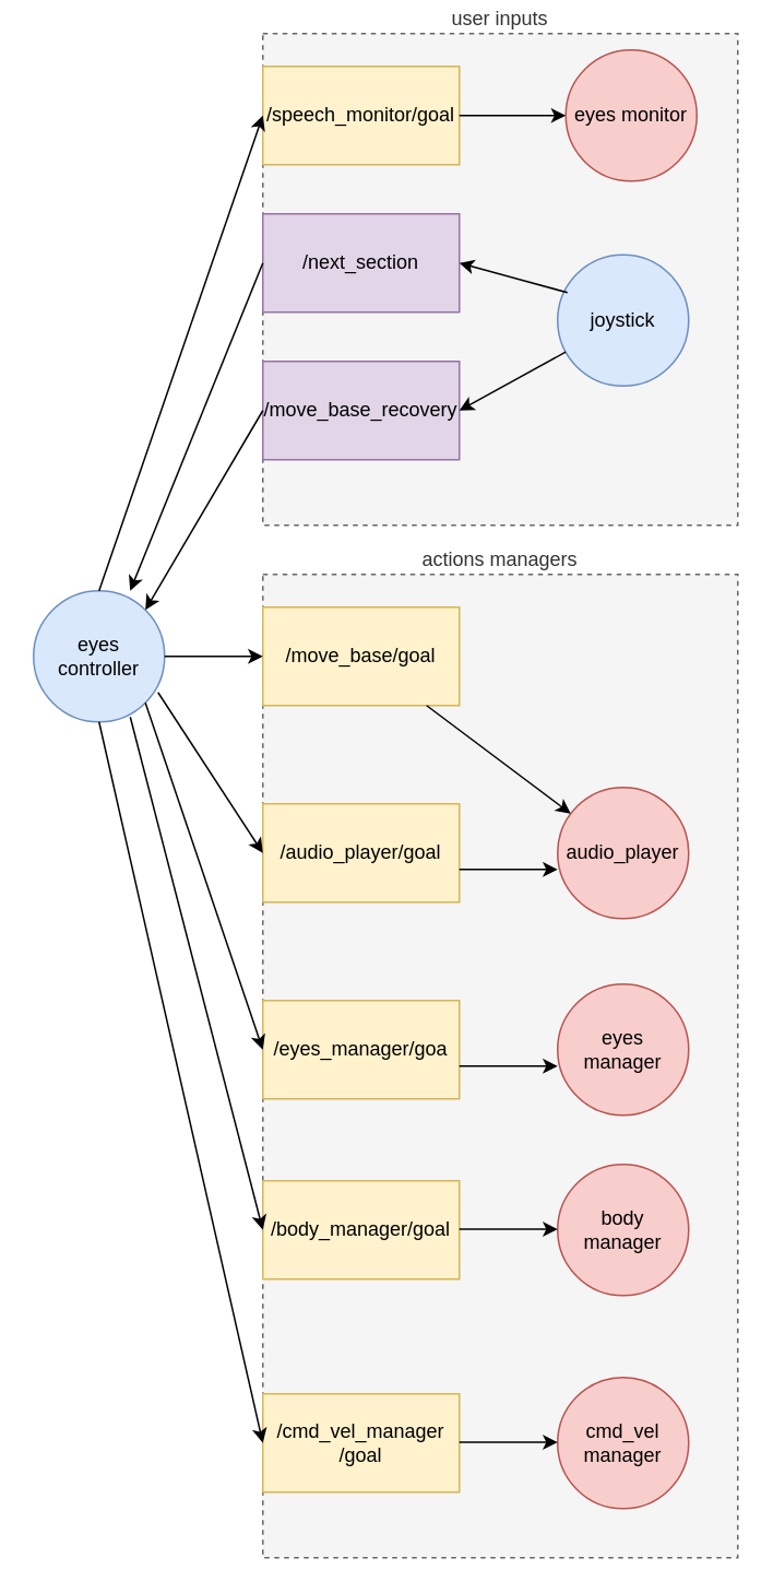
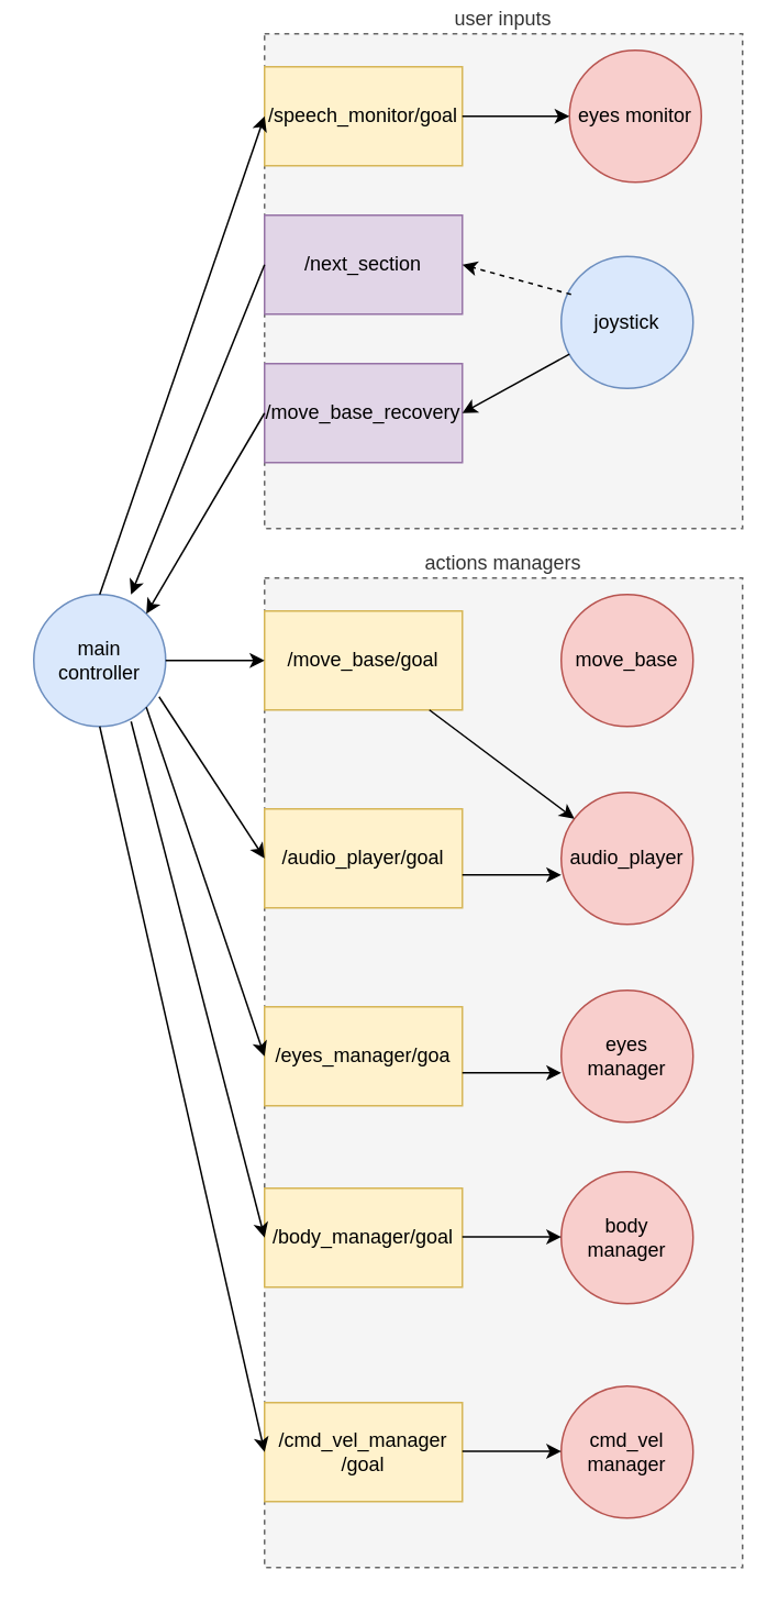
  <mxCell id="0" />
  <mxCell id="1" parent="0" />
  <mxCell id="2" value="user inputs" style="rounded=0;whiteSpace=wrap;html=1;fillColor=#f5f5f5;strokeColor=#666666;fontColor=#333333;dashed=1;labelPosition=center;verticalLabelPosition=top;align=center;verticalAlign=bottom;" vertex="1" parent="1"><mxGeometry x="160" y="20" width="290" height="300" as="geometry" /></mxCell>
  <mxCell id="3" value="actions managers" style="rounded=0;whiteSpace=wrap;html=1;labelPosition=center;verticalLabelPosition=top;align=center;verticalAlign=bottom;dashed=1;fillColor=#f5f5f5;strokeColor=#666666;fontColor=#333333;" vertex="1" parent="1"><mxGeometry x="160" y="350" width="290" height="600" as="geometry" /></mxCell>
- <mxCell id="4" value="eyes controller" style="ellipse;whiteSpace=wrap;html=1;aspect=fixed;fillColor=#dae8fc;strokeColor=#6c8ebf;" vertex="1" parent="1"><mxGeometry x="20" y="360" width="80" height="80" as="geometry" /></mxCell>
+ <mxCell id="4" value="main controller" style="ellipse;whiteSpace=wrap;html=1;aspect=fixed;fillColor=#dae8fc;strokeColor=#6c8ebf;" vertex="1" parent="1"><mxGeometry x="20" y="360" width="80" height="80" as="geometry" /></mxCell>
+ <mxCell id="5" value="move_base" style="ellipse;whiteSpace=wrap;html=1;aspect=fixed;fillColor=#f8cecc;strokeColor=#b85450;" vertex="1" parent="1"><mxGeometry x="340" y="360" width="80" height="80" as="geometry" /></mxCell>
  <mxCell id="6" value="audio_player" style="ellipse;whiteSpace=wrap;html=1;aspect=fixed;fillColor=#f8cecc;strokeColor=#b85450;" vertex="1" parent="1"><mxGeometry x="340" y="480" width="80" height="80" as="geometry" /></mxCell>
  <mxCell id="7" value="&lt;div&gt;eyes&lt;/div&gt;&lt;div&gt;manager&lt;/div&gt;" style="ellipse;whiteSpace=wrap;html=1;aspect=fixed;fillColor=#f8cecc;strokeColor=#b85450;" vertex="1" parent="1"><mxGeometry x="340" y="600" width="80" height="80" as="geometry" /></mxCell>
  <mxCell id="8" value="&lt;div&gt;body&lt;/div&gt;&lt;div&gt;manager&lt;/div&gt;" style="ellipse;whiteSpace=wrap;html=1;aspect=fixed;fillColor=#f8cecc;strokeColor=#b85450;" vertex="1" parent="1"><mxGeometry x="340" y="710" width="80" height="80" as="geometry" /></mxCell>
  <mxCell id="9" value="/move_base/goal" style="rounded=0;whiteSpace=wrap;html=1;fillColor=#fff2cc;strokeColor=#d6b656;" vertex="1" parent="1"><mxGeometry x="160" y="370" width="120" height="60" as="geometry" /></mxCell>
  <mxCell id="10" value="/audio_player/goal" style="rounded=0;whiteSpace=wrap;html=1;fillColor=#fff2cc;strokeColor=#d6b656;" vertex="1" parent="1"><mxGeometry x="160" y="490" width="120" height="60" as="geometry" /></mxCell>
  <mxCell id="11" value="/eyes_manager/goa" style="rounded=0;whiteSpace=wrap;html=1;fillColor=#fff2cc;strokeColor=#d6b656;" vertex="1" parent="1"><mxGeometry x="160" y="610" width="120" height="60" as="geometry" /></mxCell>
  <mxCell id="12" value="/body_manager/goal" style="rounded=0;whiteSpace=wrap;html=1;fillColor=#fff2cc;strokeColor=#d6b656;" vertex="1" parent="1"><mxGeometry x="160" y="720" width="120" height="60" as="geometry" /></mxCell>
  <mxCell id="13" value="" style="endArrow=classic;html=1;entryX=0;entryY=0.5;entryDx=0;entryDy=0;exitX=1;exitY=0.5;exitDx=0;exitDy=0;" edge="1" parent="1" source="4" target="9"><mxGeometry width="50" height="50" relative="1" as="geometry"><mxPoint x="60" y="530" as="sourcePoint" /><mxPoint x="110" y="480" as="targetPoint" /></mxGeometry></mxCell>
  <mxCell id="14" value="" style="endArrow=classic;html=1;exitX=0.95;exitY=0.775;exitDx=0;exitDy=0;entryX=0;entryY=0.5;entryDx=0;entryDy=0;exitPerimeter=0;" edge="1" parent="1" source="4" target="10"><mxGeometry width="50" height="50" relative="1" as="geometry"><mxPoint x="20" y="600" as="sourcePoint" /><mxPoint x="70" y="550" as="targetPoint" /></mxGeometry></mxCell>
  <mxCell id="15" value="" style="endArrow=classic;html=1;entryX=0;entryY=0.5;entryDx=0;entryDy=0;exitX=1;exitY=1;exitDx=0;exitDy=0;" edge="1" parent="1" source="4" target="11"><mxGeometry width="50" height="50" relative="1" as="geometry"><mxPoint x="70" y="440" as="sourcePoint" /><mxPoint x="90" y="580" as="targetPoint" /></mxGeometry></mxCell>
  <mxCell id="16" value="" style="endArrow=classic;html=1;exitX=0.738;exitY=0.963;exitDx=0;exitDy=0;entryX=0;entryY=0.5;entryDx=0;entryDy=0;exitPerimeter=0;" edge="1" parent="1" source="4" target="12"><mxGeometry width="50" height="50" relative="1" as="geometry"><mxPoint x="30" y="770" as="sourcePoint" /><mxPoint x="80" y="720" as="targetPoint" /></mxGeometry></mxCell>
  <mxCell id="17" value="&lt;div&gt;cmd_vel&lt;/div&gt;&lt;div&gt;manager&lt;br&gt;&lt;/div&gt;" style="ellipse;whiteSpace=wrap;html=1;aspect=fixed;fillColor=#f8cecc;strokeColor=#b85450;" vertex="1" parent="1"><mxGeometry x="340" y="840" width="80" height="80" as="geometry" /></mxCell>
  <mxCell id="18" value="&lt;div&gt;/cmd_vel_manager&lt;/div&gt;&lt;div&gt;/goal&lt;/div&gt;" style="rounded=0;whiteSpace=wrap;html=1;fillColor=#fff2cc;strokeColor=#d6b656;" vertex="1" parent="1"><mxGeometry x="160" y="850" width="120" height="60" as="geometry" /></mxCell>
  <mxCell id="19" value="" style="endArrow=classic;html=1;exitX=0.5;exitY=1;exitDx=0;exitDy=0;entryX=0;entryY=0.5;entryDx=0;entryDy=0;" edge="1" parent="1" source="4" target="18"><mxGeometry width="50" height="50" relative="1" as="geometry"><mxPoint x="110" y="560" as="sourcePoint" /><mxPoint x="50" y="860" as="targetPoint" /></mxGeometry></mxCell>
  <mxCell id="20" value="" style="endArrow=classic;html=1;" edge="1" parent="1" source="9" target="6"><mxGeometry width="50" height="50" relative="1" as="geometry"><mxPoint x="630" y="610" as="sourcePoint" /><mxPoint x="680" y="560" as="targetPoint" /></mxGeometry></mxCell>
  <mxCell id="21" value="" style="endArrow=classic;html=1;entryX=0;entryY=0.5;entryDx=0;entryDy=0;" edge="1" parent="1"><mxGeometry width="50" height="50" relative="1" as="geometry"><mxPoint x="280" y="530" as="sourcePoint" /><mxPoint x="340" y="530" as="targetPoint" /></mxGeometry></mxCell>
  <mxCell id="22" value="" style="endArrow=classic;html=1;entryX=0;entryY=0.5;entryDx=0;entryDy=0;" edge="1" parent="1"><mxGeometry width="50" height="50" relative="1" as="geometry"><mxPoint x="280" y="650" as="sourcePoint" /><mxPoint x="340" y="650" as="targetPoint" /></mxGeometry></mxCell>
  <mxCell id="23" value="" style="endArrow=classic;html=1;entryX=0;entryY=0.5;entryDx=0;entryDy=0;" edge="1" parent="1"><mxGeometry width="50" height="50" relative="1" as="geometry"><mxPoint x="280" y="749.5" as="sourcePoint" /><mxPoint x="340" y="749.5" as="targetPoint" /></mxGeometry></mxCell>
  <mxCell id="24" value="" style="endArrow=classic;html=1;entryX=0;entryY=0.5;entryDx=0;entryDy=0;" edge="1" parent="1"><mxGeometry width="50" height="50" relative="1" as="geometry"><mxPoint x="280" y="879.5" as="sourcePoint" /><mxPoint x="340" y="879.5" as="targetPoint" /></mxGeometry></mxCell>
  <mxCell id="25" value="eyes monitor" style="ellipse;whiteSpace=wrap;html=1;aspect=fixed;fillColor=#f8cecc;strokeColor=#b85450;" vertex="1" parent="1"><mxGeometry x="345" y="30" width="80" height="80" as="geometry" /></mxCell>
  <mxCell id="26" value="&lt;div&gt;joystick &lt;br&gt;&lt;/div&gt;" style="ellipse;whiteSpace=wrap;html=1;aspect=fixed;fillColor=#dae8fc;strokeColor=#6c8ebf;" vertex="1" parent="1"><mxGeometry x="340" y="155" width="80" height="80" as="geometry" /></mxCell>
  <mxCell id="27" value="/speech_monitor/goal" style="rounded=0;whiteSpace=wrap;html=1;fillColor=#fff2cc;strokeColor=#d6b656;" vertex="1" parent="1"><mxGeometry x="160" y="40" width="120" height="60" as="geometry" /></mxCell>
  <mxCell id="28" value="/next_section" style="rounded=0;whiteSpace=wrap;html=1;fillColor=#e1d5e7;strokeColor=#9673a6;" vertex="1" parent="1"><mxGeometry x="160" y="130" width="120" height="60" as="geometry" /></mxCell>
  <mxCell id="29" value="/move_base_recovery" style="rounded=0;whiteSpace=wrap;html=1;fillColor=#e1d5e7;strokeColor=#9673a6;" vertex="1" parent="1"><mxGeometry x="160" y="220" width="120" height="60" as="geometry" /></mxCell>
- <mxCell id="30" value="" style="endArrow=classic;html=1;entryX=1;entryY=0.5;entryDx=0;entryDy=0;exitX=0.075;exitY=0.288;exitDx=0;exitDy=0;exitPerimeter=0;" edge="1" parent="1" source="26" target="28"><mxGeometry width="50" height="50" relative="1" as="geometry"><mxPoint x="470" y="290" as="sourcePoint" /><mxPoint x="520" y="240" as="targetPoint" /></mxGeometry></mxCell>
+ <mxCell id="30" value="" style="endArrow=classic;html=1;entryX=1;entryY=0.5;entryDx=0;entryDy=0;exitX=0.075;exitY=0.288;exitDx=0;exitDy=0;exitPerimeter=0;dashed=1;" edge="1" parent="1" source="26" target="28"><mxGeometry width="50" height="50" relative="1" as="geometry"><mxPoint x="470" y="290" as="sourcePoint" /><mxPoint x="520" y="240" as="targetPoint" /></mxGeometry></mxCell>
  <mxCell id="31" value="" style="endArrow=classic;html=1;entryX=1;entryY=0.5;entryDx=0;entryDy=0;" edge="1" parent="1" source="26" target="29"><mxGeometry width="50" height="50" relative="1" as="geometry"><mxPoint x="610" y="390" as="sourcePoint" /><mxPoint x="660" y="340" as="targetPoint" /></mxGeometry></mxCell>
  <mxCell id="32" value="" style="endArrow=classic;html=1;entryX=0;entryY=0.5;entryDx=0;entryDy=0;exitX=0.5;exitY=0;exitDx=0;exitDy=0;" edge="1" parent="1" source="4" target="27"><mxGeometry width="50" height="50" relative="1" as="geometry"><mxPoint y="320" as="sourcePoint" x="-40" /><mxPoint x="10" y="270" as="targetPoint" /></mxGeometry></mxCell>
  <mxCell id="33" value="" style="endArrow=classic;html=1;entryX=0;entryY=0.5;entryDx=0;entryDy=0;exitX=1;exitY=0.5;exitDx=0;exitDy=0;" edge="1" parent="1" source="27" target="25"><mxGeometry width="50" height="50" relative="1" as="geometry"><mxPoint x="160" y="350" as="sourcePoint" /><mxPoint x="210" y="300" as="targetPoint" /></mxGeometry></mxCell>
  <mxCell id="34" value="" style="endArrow=classic;html=1;exitX=0;exitY=0.5;exitDx=0;exitDy=0;" edge="1" parent="1" source="28"><mxGeometry width="50" height="50" relative="1" as="geometry"><mxPoint x="140" y="350" as="sourcePoint" /><mxPoint x="79" y="360" as="targetPoint" /></mxGeometry></mxCell>
  <mxCell id="35" value="" style="endArrow=classic;html=1;entryX=1;entryY=0;entryDx=0;entryDy=0;exitX=0;exitY=0.5;exitDx=0;exitDy=0;" edge="1" parent="1" source="29" target="4"><mxGeometry width="50" height="50" relative="1" as="geometry"><mxPoint x="710" y="360" as="sourcePoint" /><mxPoint x="760" y="310" as="targetPoint" /></mxGeometry></mxCell>
